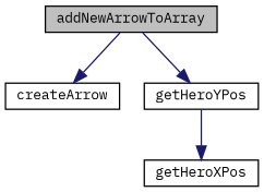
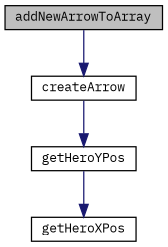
  digraph {
    fontname="IBM Plex Mono"
    rankdir=TB
    node [color=black fillcolor=white fontname="IBM Plex Mono" fontsize=10 shape=record style=filled]
    edge [color=midnightblue fontname="IBM Plex Mono" fontsize=10 labelfontname=Helvetica labelfontsize=10 style=solid]
    n1 [fillcolor=grey75 fontcolor=black height=0.2 label=addNewArrowToArray width=0.4]
    n2 [height=0.2 label=createArrow width=0.4]
    n3 [height=0.2 label=getHeroYPos width=0.4]
    n4 [height=0.2 label=getHeroXPos width=0.4]
    n1 -> n2
-   n1 -> n3
+   n2 -> n3
    n3 -> n4
  }
